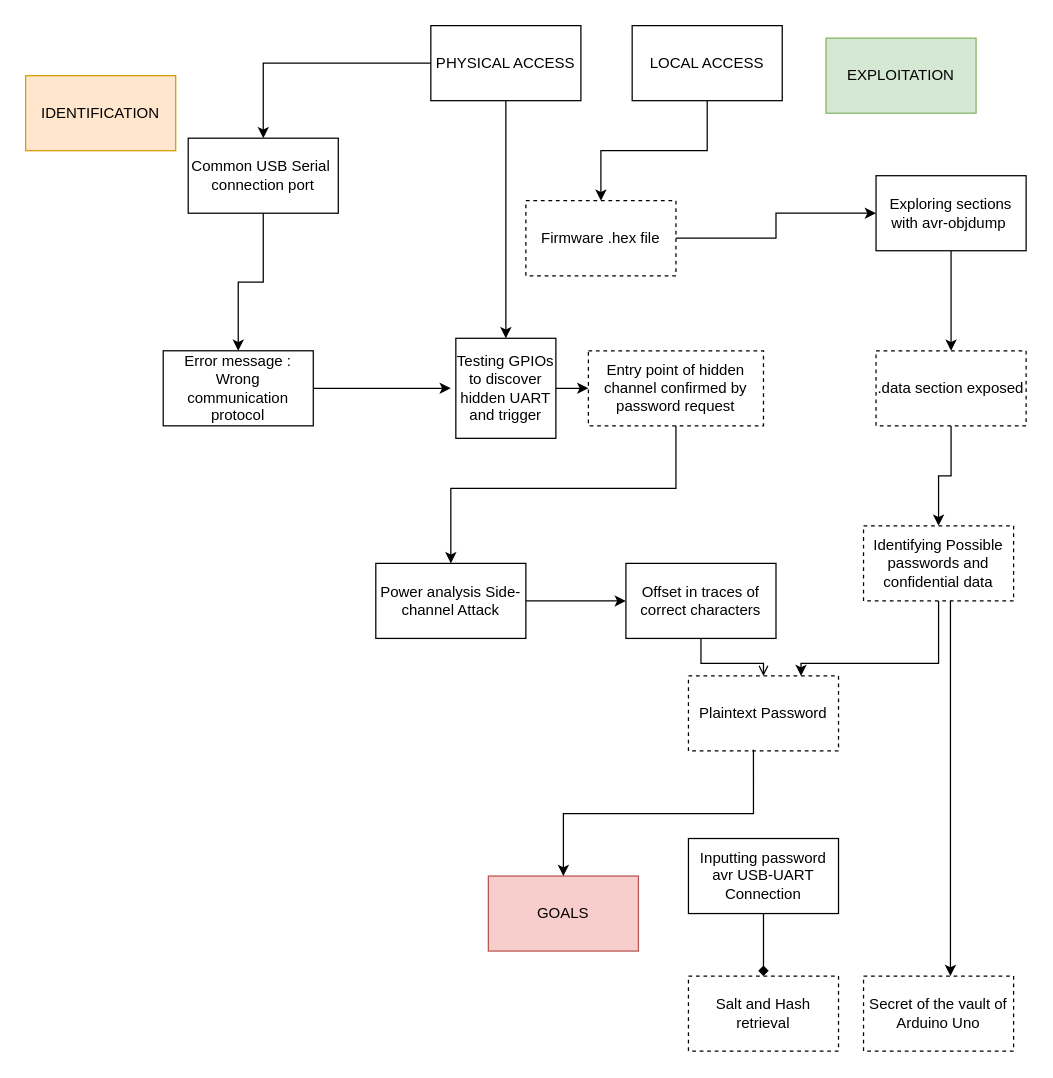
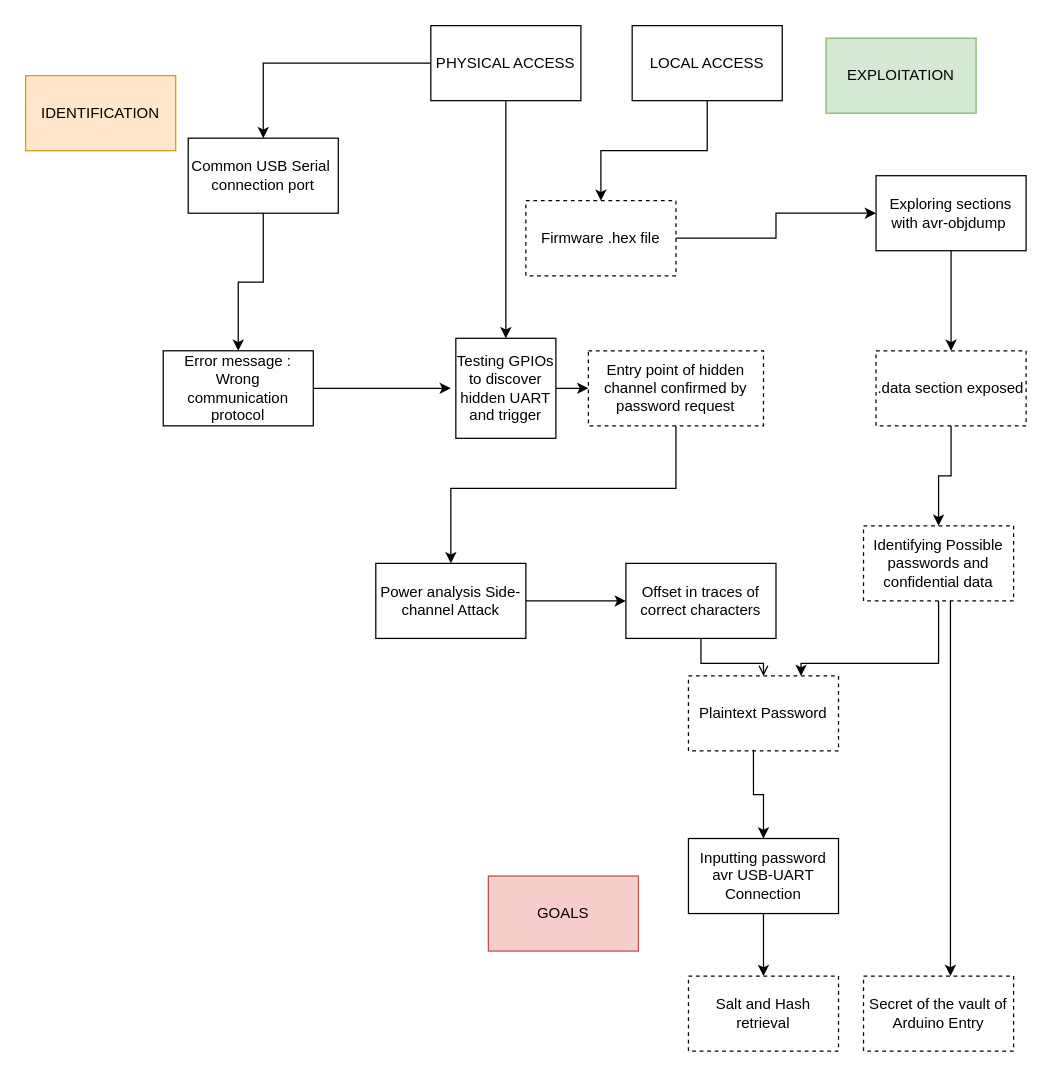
  <mxCell id="0" />
  <mxCell id="1" parent="0" />
  <mxCell id="2" style="edgeStyle=orthogonalEdgeStyle;rounded=0;orthogonalLoop=1;jettySize=auto;html=1;entryX=0.5;entryY=0;entryDx=0;entryDy=0;exitX=0;exitY=0.5;exitDx=0;exitDy=0;" parent="1" source="9" target="10" edge="1"><mxGeometry relative="1" as="geometry"><mxPoint x="364" y="88" as="sourcePoint" /><mxPoint x="225" y="120" as="targetPoint" /></mxGeometry></mxCell>
  <mxCell id="3" style="edgeStyle=orthogonalEdgeStyle;rounded=0;orthogonalLoop=1;jettySize=auto;html=1;entryX=0.5;entryY=0;entryDx=0;entryDy=0;exitX=0.5;exitY=1;exitDx=0;exitDy=0;" parent="1" source="9" target="5" edge="1"><mxGeometry relative="1" as="geometry"><mxPoint x="412" y="136" as="sourcePoint" /></mxGeometry></mxCell>
  <mxCell id="4" style="edgeStyle=orthogonalEdgeStyle;rounded=0;orthogonalLoop=1;jettySize=auto;html=1;entryX=0;entryY=0.5;entryDx=0;entryDy=0;" parent="1" source="5" target="15" edge="1"><mxGeometry relative="1" as="geometry"><mxPoint x="580" y="310" as="targetPoint" /></mxGeometry></mxCell>
  <mxCell id="5" value="Testing GPIOs to discover hidden UART and trigger" style="whiteSpace=wrap;html=1;aspect=fixed;" parent="1" vertex="1"><mxGeometry x="364" y="270" width="80" height="80" as="geometry" /></mxCell>
  <mxCell id="6" style="edgeStyle=orthogonalEdgeStyle;rounded=0;orthogonalLoop=1;jettySize=auto;html=1;exitX=1;exitY=0.5;exitDx=0;exitDy=0;" parent="1" source="11" edge="1"><mxGeometry relative="1" as="geometry"><mxPoint x="360" y="310" as="targetPoint" /><Array as="points" /><mxPoint x="265" y="310" as="sourcePoint" /></mxGeometry></mxCell>
  <mxCell id="7" style="edgeStyle=orthogonalEdgeStyle;rounded=0;orthogonalLoop=1;jettySize=auto;html=1;exitX=0.5;exitY=1;exitDx=0;exitDy=0;entryX=0.5;entryY=0;entryDx=0;entryDy=0;" parent="1" source="15" edge="1" target="14"><mxGeometry relative="1" as="geometry"><mxPoint x="270" y="320" as="sourcePoint" /><mxPoint x="360" y="460" as="targetPoint" /><Array as="points"><mxPoint x="540" y="390" /><mxPoint x="360" y="390" /></Array></mxGeometry></mxCell>
  <mxCell id="8" style="edgeStyle=orthogonalEdgeStyle;rounded=0;orthogonalLoop=1;jettySize=auto;html=1;entryX=0.5;entryY=0;entryDx=0;entryDy=0;exitX=0.5;exitY=1;exitDx=0;exitDy=0;" parent="1" source="10" target="11" edge="1"><mxGeometry relative="1" as="geometry"><mxPoint x="225" y="190" as="sourcePoint" /><mxPoint x="220" y="250" as="targetPoint" /></mxGeometry></mxCell>
  <mxCell id="9" value="PHYSICAL ACCESS" style="rounded=0;whiteSpace=wrap;html=1;" parent="1" vertex="1"><mxGeometry x="344" y="20" width="120" height="60" as="geometry" /></mxCell>
  <mxCell id="10" value="Common USB Serial&amp;nbsp; connection port" style="rounded=0;whiteSpace=wrap;html=1;" parent="1" vertex="1"><mxGeometry x="150" y="110" width="120" height="60" as="geometry" /></mxCell>
  <mxCell id="11" value="Error message : Wrong communication protocol" style="rounded=0;whiteSpace=wrap;html=1;" parent="1" vertex="1"><mxGeometry x="130" y="280" width="120" height="60" as="geometry" /></mxCell>
  <mxCell id="12" value="IDENTIFICATION" style="rounded=0;whiteSpace=wrap;html=1;fillColor=#ffe6cc;strokeColor=#d79b00;" parent="1" vertex="1"><mxGeometry x="20" y="60" width="120" height="60" as="geometry" /></mxCell>
  <mxCell id="13" value="" style="edgeStyle=orthogonalEdgeStyle;rounded=0;orthogonalLoop=1;jettySize=auto;html=1;" edge="1" parent="1" source="14" target="30"><mxGeometry relative="1" as="geometry" /></mxCell>
  <mxCell id="14" value="Power analysis Side-channel Attack" style="rounded=0;whiteSpace=wrap;html=1;" parent="1" vertex="1"><mxGeometry x="300" y="450" width="120" height="60" as="geometry" /></mxCell>
  <mxCell id="15" value="Entry point of hidden channel confirmed by password request" style="rounded=0;whiteSpace=wrap;html=1;dashed=1;" parent="1" vertex="1"><mxGeometry x="470" y="280" width="140" height="60" as="geometry" /></mxCell>
  <mxCell id="16" value="EXPLOITATION" style="rounded=0;whiteSpace=wrap;html=1;fillColor=#d5e8d4;strokeColor=#82b366;" parent="1" vertex="1"><mxGeometry x="660" y="30" width="120" height="60" as="geometry" /></mxCell>
  <mxCell id="17" value="GOALS" style="rounded=0;whiteSpace=wrap;html=1;fillColor=#f8cecc;strokeColor=#b85450;" parent="1" vertex="1"><mxGeometry x="390" y="700" width="120" height="60" as="geometry" /></mxCell>
- <mxCell id="18" value="Secret of the vault of Arduino Uno" style="rounded=0;whiteSpace=wrap;html=1;dashed=1;" parent="1" vertex="1"><mxGeometry x="690" y="780" width="120" height="60" as="geometry" /></mxCell>
+ <mxCell id="18" value="Secret of the vault of Arduino Entry" style="rounded=0;whiteSpace=wrap;html=1;dashed=1;" parent="1" vertex="1"><mxGeometry x="690" y="780" width="120" height="60" as="geometry" /></mxCell>
  <mxCell id="19" style="edgeStyle=orthogonalEdgeStyle;rounded=0;orthogonalLoop=1;jettySize=auto;html=1;exitX=0.5;exitY=1;exitDx=0;exitDy=0;entryX=0.5;entryY=0;entryDx=0;entryDy=0;" edge="1" parent="1" source="20" target="22"><mxGeometry relative="1" as="geometry" /></mxCell>
  <mxCell id="20" value="LOCAL ACCESS" style="rounded=0;whiteSpace=wrap;html=1;" vertex="1" parent="1"><mxGeometry x="505" y="20" width="120" height="60" as="geometry" /></mxCell>
  <mxCell id="21" value="" style="edgeStyle=orthogonalEdgeStyle;rounded=0;orthogonalLoop=1;jettySize=auto;html=1;" edge="1" parent="1" source="22" target="25"><mxGeometry relative="1" as="geometry" /></mxCell>
  <mxCell id="22" value="Firmware .hex file" style="rounded=0;whiteSpace=wrap;html=1;dashed=1;" vertex="1" parent="1"><mxGeometry x="420" y="160" width="120" height="60" as="geometry" /></mxCell>
  <mxCell id="23" value="Salt and Hash retrieval" style="rounded=0;whiteSpace=wrap;html=1;dashed=1;" vertex="1" parent="1"><mxGeometry x="550" y="780" width="120" height="60" as="geometry" /></mxCell>
  <mxCell id="24" value="" style="edgeStyle=orthogonalEdgeStyle;rounded=0;orthogonalLoop=1;jettySize=auto;html=1;" edge="1" parent="1" source="25" target="27"><mxGeometry relative="1" as="geometry" /></mxCell>
  <mxCell id="25" value="Exploring sections with avr-objdump&amp;nbsp;" style="whiteSpace=wrap;html=1;rounded=0;" vertex="1" parent="1"><mxGeometry x="700" y="140" width="120" height="60" as="geometry" /></mxCell>
  <mxCell id="26" value="" style="edgeStyle=orthogonalEdgeStyle;rounded=0;orthogonalLoop=1;jettySize=auto;html=1;" edge="1" parent="1" source="27" target="28"><mxGeometry relative="1" as="geometry" /></mxCell>
  <mxCell id="27" value=".data section exposed" style="whiteSpace=wrap;html=1;rounded=0;dashed=1;" vertex="1" parent="1"><mxGeometry x="700" y="280" width="120" height="60" as="geometry" /></mxCell>
  <mxCell id="28" value="Identifying Possible passwords and confidential data" style="whiteSpace=wrap;html=1;rounded=0;dashed=1;" vertex="1" parent="1"><mxGeometry x="690" y="420" width="120" height="60" as="geometry" /></mxCell>
  <mxCell id="29" value="" style="edgeStyle=orthogonalEdgeStyle;rounded=0;orthogonalLoop=1;jettySize=auto;html=1;endArrow=open;" edge="1" parent="1" source="30" target="31"><mxGeometry relative="1" as="geometry" /></mxCell>
  <mxCell id="30" value="Offset in traces of correct characters" style="whiteSpace=wrap;html=1;rounded=0;" vertex="1" parent="1"><mxGeometry x="500" y="450" width="120" height="60" as="geometry" /></mxCell>
  <mxCell id="31" value="Plaintext Password" style="whiteSpace=wrap;html=1;rounded=0;dashed=1;" vertex="1" parent="1"><mxGeometry x="550" y="540" width="120" height="60" as="geometry" /></mxCell>
  <mxCell id="32" value="" style="edgeStyle=orthogonalEdgeStyle;rounded=0;orthogonalLoop=1;jettySize=auto;html=1;entryX=0.75;entryY=0;entryDx=0;entryDy=0;exitX=0.5;exitY=1;exitDx=0;exitDy=0;" edge="1" parent="1" source="28" target="31"><mxGeometry relative="1" as="geometry"><mxPoint x="730" y="440" as="sourcePoint" /><mxPoint x="630" y="500" as="targetPoint" /><Array as="points"><mxPoint x="750" y="530" /><mxPoint x="640" y="530" /></Array></mxGeometry></mxCell>
  <mxCell id="33" value="Inputting password avr USB-UART Connection" style="rounded=0;whiteSpace=wrap;html=1;" vertex="1" parent="1"><mxGeometry x="550" y="670" width="120" height="60" as="geometry" /></mxCell>
- <mxCell id="34" value="" style="edgeStyle=orthogonalEdgeStyle;rounded=0;orthogonalLoop=1;jettySize=auto;html=1;exitX=0.433;exitY=0.983;exitDx=0;exitDy=0;exitPerimeter=0;" edge="1" parent="1" source="31" target="17"><mxGeometry relative="1" as="geometry"><mxPoint x="590" y="630" as="sourcePoint" /><mxPoint x="660" y="660" as="targetPoint" /></mxGeometry></mxCell>
+ <mxCell id="34" value="" style="edgeStyle=orthogonalEdgeStyle;rounded=0;orthogonalLoop=1;jettySize=auto;html=1;exitX=0.433;exitY=0.983;exitDx=0;exitDy=0;exitPerimeter=0;entryX=0.5;entryY=0;entryDx=0;entryDy=0;" edge="1" parent="1" source="31" target="33"><mxGeometry relative="1" as="geometry"><mxPoint x="590" y="630" as="sourcePoint" /><mxPoint x="660" y="660" as="targetPoint" /></mxGeometry></mxCell>
  <mxCell id="35" value="" style="endArrow=classic;html=1;rounded=0;exitX=0.5;exitY=1;exitDx=0;exitDy=0;entryX=0.5;entryY=0;entryDx=0;entryDy=0;" edge="1" parent="1"><mxGeometry width="50" height="50" relative="1" as="geometry"><mxPoint x="759.5" y="480" as="sourcePoint" /><mxPoint x="759.5" y="780" as="targetPoint" /></mxGeometry></mxCell>
- <mxCell id="36" value="" style="endArrow=diamond;html=1;rounded=0;exitX=0.5;exitY=1;exitDx=0;exitDy=0;entryX=0.5;entryY=0;entryDx=0;entryDy=0;" edge="1" parent="1" source="33" target="23"><mxGeometry width="50" height="50" relative="1" as="geometry"><mxPoint x="580" y="730" as="sourcePoint" /><mxPoint x="630" y="680" as="targetPoint" /></mxGeometry></mxCell>
+ <mxCell id="36" value="" style="endArrow=classic;html=1;rounded=0;exitX=0.5;exitY=1;exitDx=0;exitDy=0;entryX=0.5;entryY=0;entryDx=0;entryDy=0;" edge="1" parent="1" source="33" target="23"><mxGeometry width="50" height="50" relative="1" as="geometry"><mxPoint x="580" y="730" as="sourcePoint" /><mxPoint x="630" y="680" as="targetPoint" /></mxGeometry></mxCell>
